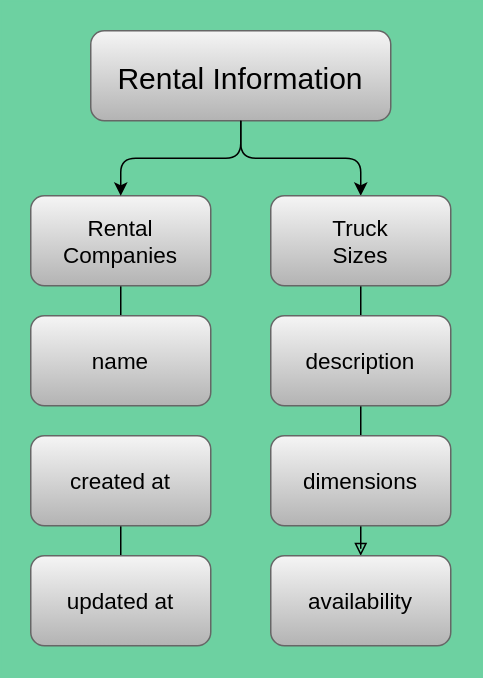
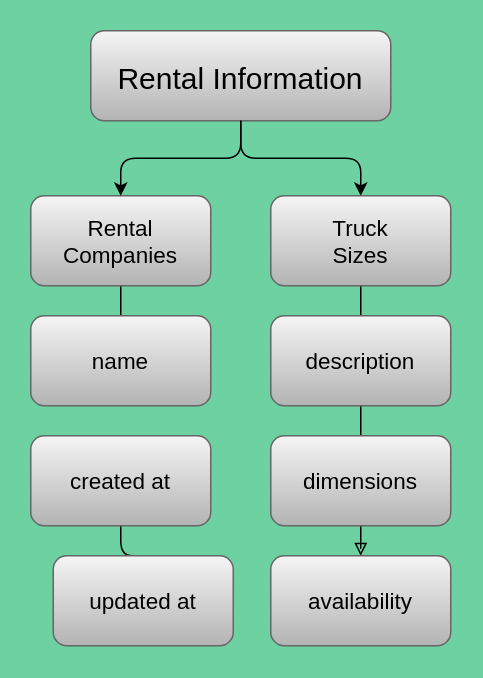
  <mxCell id="0" />
  <mxCell id="1" parent="0" />
  <mxCell id="2" value="Rental Information" style="fontSize=20;fillColor=#f5f5f5;strokeColor=#666666;gradientColor=#b3b3b3;rounded=1;" parent="1" vertex="1"><mxGeometry x="60" y="20" width="200" height="60" as="geometry" /></mxCell>
  <mxCell id="3" value="" style="edgeStyle=orthogonalEdgeStyle;orthogonalLoop=1;jettySize=auto;html=1;exitX=0.5;exitY=1;exitDx=0;exitDy=0;" parent="1" source="2" target="7" edge="1"><mxGeometry relative="1" as="geometry"><mxPoint x="160" y="140" as="sourcePoint" /></mxGeometry></mxCell>
  <mxCell id="4" value="" style="edgeStyle=orthogonalEdgeStyle;orthogonalLoop=1;jettySize=auto;html=1;endArrow=none;endFill=0;" parent="1" source="5" target="9" edge="1"><mxGeometry relative="1" as="geometry" /></mxCell>
  <mxCell id="5" value="Rental&lt;br style=&quot;font-size: 15px;&quot;&gt;Companies" style="whiteSpace=wrap;html=1;fontSize=15;fillColor=#f5f5f5;strokeColor=#666666;gradientColor=#b3b3b3;rounded=1;" parent="1" vertex="1"><mxGeometry x="20" y="130" width="120" height="60" as="geometry" /></mxCell>
  <mxCell id="6" value="" style="edgeStyle=orthogonalEdgeStyle;orthogonalLoop=1;jettySize=auto;html=1;endFill=0;endArrow=none;" parent="1" source="7" target="11" edge="1"><mxGeometry relative="1" as="geometry" /></mxCell>
  <mxCell id="7" value="Truck&lt;br&gt;Sizes" style="whiteSpace=wrap;html=1;fontSize=15;fillColor=#f5f5f5;strokeColor=#666666;gradientColor=#b3b3b3;rounded=1;" parent="1" vertex="1"><mxGeometry x="180" y="130" width="120" height="60" as="geometry" /></mxCell>
  <mxCell id="8" value="" style="edgeStyle=orthogonalEdgeStyle;orthogonalLoop=1;jettySize=auto;html=1;exitX=0.5;exitY=1;exitDx=0;exitDy=0;entryX=0.5;entryY=0;entryDx=0;entryDy=0;" parent="1" source="2" target="5" edge="1"><mxGeometry relative="1" as="geometry"><mxPoint x="29.41" y="70" as="sourcePoint" /><mxPoint x="29.41" y="180" as="targetPoint" /></mxGeometry></mxCell>
  <mxCell id="9" value="name" style="whiteSpace=wrap;html=1;fontSize=15;fillColor=#f5f5f5;strokeColor=#666666;gradientColor=#b3b3b3;rounded=1;" parent="1" vertex="1"><mxGeometry x="20" y="210" width="120" height="60" as="geometry" /></mxCell>
  <mxCell id="10" value="" style="edgeStyle=orthogonalEdgeStyle;orthogonalLoop=1;jettySize=auto;html=1;endFill=0;endArrow=none;" parent="1" source="11" target="15" edge="1"><mxGeometry relative="1" as="geometry" /></mxCell>
  <mxCell id="11" value="description" style="whiteSpace=wrap;html=1;fontSize=15;fillColor=#f5f5f5;strokeColor=#666666;gradientColor=#b3b3b3;rounded=1;" parent="1" vertex="1"><mxGeometry x="180" y="210" width="120" height="60" as="geometry" /></mxCell>
  <mxCell id="12" value="" style="edgeStyle=orthogonalEdgeStyle;orthogonalLoop=1;jettySize=auto;html=1;endFill=0;endArrow=none;" parent="1" source="13" target="16" edge="1"><mxGeometry relative="1" as="geometry" /></mxCell>
  <mxCell id="13" value="created at" style="whiteSpace=wrap;html=1;fontSize=15;fillColor=#f5f5f5;strokeColor=#666666;gradientColor=#b3b3b3;rounded=1;" parent="1" vertex="1"><mxGeometry x="20" y="290" width="120" height="60" as="geometry" /></mxCell>
  <mxCell id="14" value="" style="edgeStyle=orthogonalEdgeStyle;orthogonalLoop=1;jettySize=auto;html=1;endFill=0;endArrow=block;" parent="1" source="15" target="17" edge="1"><mxGeometry relative="1" as="geometry" /></mxCell>
  <mxCell id="15" value="dimensions" style="whiteSpace=wrap;html=1;fontSize=15;fillColor=#f5f5f5;strokeColor=#666666;gradientColor=#b3b3b3;rounded=1;" parent="1" vertex="1"><mxGeometry x="180" y="290" width="120" height="60" as="geometry" /></mxCell>
- <mxCell id="16" value="updated at" style="whiteSpace=wrap;html=1;fontSize=15;fillColor=#f5f5f5;strokeColor=#666666;gradientColor=#b3b3b3;rounded=1;" parent="1" vertex="1"><mxGeometry x="20" y="370" width="120" height="60" as="geometry" /></mxCell>
+ <mxCell id="16" value="updated at" style="whiteSpace=wrap;html=1;fontSize=15;fillColor=#f5f5f5;strokeColor=#666666;gradientColor=#b3b3b3;rounded=1;" parent="1" vertex="1"><mxGeometry x="35" y="370" width="120" height="60" as="geometry" /></mxCell>
  <mxCell id="17" value="availability" style="whiteSpace=wrap;html=1;fontSize=15;fillColor=#f5f5f5;strokeColor=#666666;gradientColor=#b3b3b3;rounded=1;" parent="1" vertex="1"><mxGeometry x="180" y="370" width="120" height="60" as="geometry" /></mxCell>
